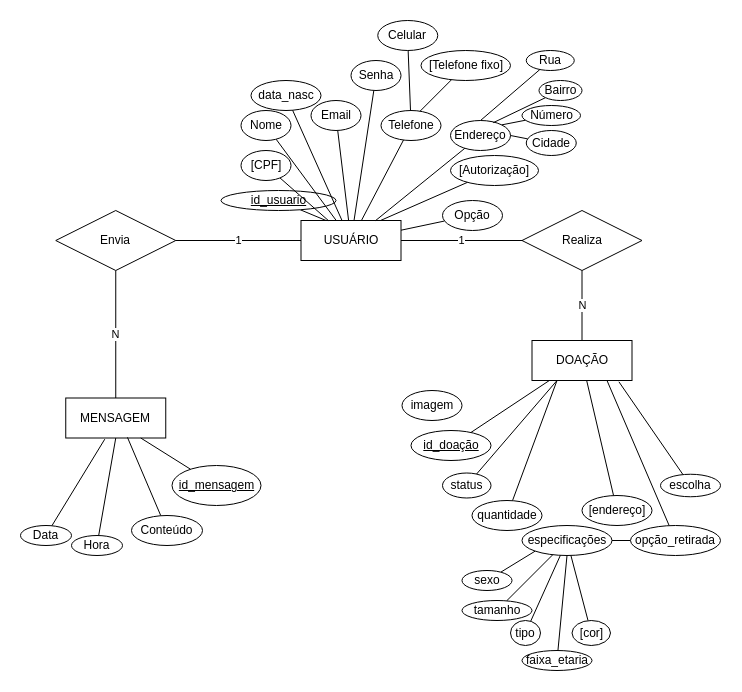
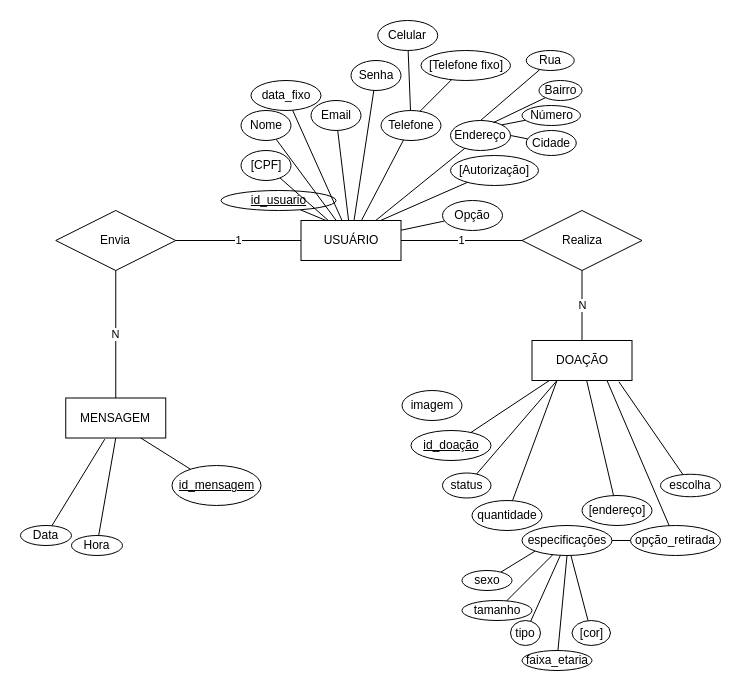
  <mxCell id="0" />
  <mxCell id="1" parent="0" />
  <mxCell id="2" value="USUÁRIO" style="whiteSpace=wrap;html=1;align=center;" parent="1" vertex="1"><mxGeometry x="300.5" y="220" width="100" height="40" as="geometry" /></mxCell>
  <mxCell id="3" style="rounded=0;orthogonalLoop=1;jettySize=auto;html=1;entryX=0.25;entryY=0;entryDx=0;entryDy=0;endArrow=none;endFill=0;" parent="1" source="4" target="2" edge="1"><mxGeometry relative="1" as="geometry" /></mxCell>
  <mxCell id="4" value="id_usuario" style="ellipse;whiteSpace=wrap;html=1;align=center;fontStyle=4;" parent="1" vertex="1"><mxGeometry x="220.5" y="190" width="115" height="20" as="geometry" /></mxCell>
  <mxCell id="5" style="edgeStyle=none;rounded=0;orthogonalLoop=1;jettySize=auto;html=1;endArrow=none;endFill=0;" parent="1" source="6" target="2" edge="1"><mxGeometry relative="1" as="geometry" /></mxCell>
  <mxCell id="6" value="[CPF]" style="ellipse;whiteSpace=wrap;html=1;align=center;" parent="1" vertex="1"><mxGeometry x="240.5" y="150" width="50" height="30" as="geometry" /></mxCell>
  <mxCell id="7" style="edgeStyle=none;rounded=0;orthogonalLoop=1;jettySize=auto;html=1;endArrow=none;endFill=0;" parent="1" source="8" target="2" edge="1"><mxGeometry relative="1" as="geometry" /></mxCell>
  <mxCell id="8" value="Nome" style="ellipse;whiteSpace=wrap;html=1;align=center;" parent="1" vertex="1"><mxGeometry x="240.5" y="110" width="50" height="30" as="geometry" /></mxCell>
  <mxCell id="9" style="edgeStyle=none;rounded=0;orthogonalLoop=1;jettySize=auto;html=1;endArrow=none;endFill=0;" parent="1" source="10" target="2" edge="1"><mxGeometry relative="1" as="geometry" /></mxCell>
- <mxCell id="10" value="data_nasc" style="ellipse;whiteSpace=wrap;html=1;align=center;" parent="1" vertex="1"><mxGeometry x="250.5" y="80" width="70" height="30" as="geometry" /></mxCell>
+ <mxCell id="10" value="data_fixo" style="ellipse;whiteSpace=wrap;html=1;align=center;" parent="1" vertex="1"><mxGeometry x="250.5" y="80" width="70" height="30" as="geometry" /></mxCell>
  <mxCell id="11" style="edgeStyle=none;rounded=0;orthogonalLoop=1;jettySize=auto;html=1;endArrow=none;endFill=0;" parent="1" source="12" target="2" edge="1"><mxGeometry relative="1" as="geometry" /></mxCell>
  <mxCell id="12" value="Email" style="ellipse;whiteSpace=wrap;html=1;align=center;" parent="1" vertex="1"><mxGeometry x="310.5" y="100" width="50" height="30" as="geometry" /></mxCell>
  <mxCell id="13" style="edgeStyle=none;rounded=0;orthogonalLoop=1;jettySize=auto;html=1;endArrow=none;endFill=0;" parent="1" source="14" target="2" edge="1"><mxGeometry relative="1" as="geometry" /></mxCell>
  <mxCell id="14" value="Senha" style="ellipse;whiteSpace=wrap;html=1;align=center;" parent="1" vertex="1"><mxGeometry x="350.5" y="60" width="50" height="30" as="geometry" /></mxCell>
  <mxCell id="15" style="edgeStyle=none;rounded=0;orthogonalLoop=1;jettySize=auto;html=1;endArrow=none;endFill=0;" parent="1" source="16" target="2" edge="1"><mxGeometry relative="1" as="geometry" /></mxCell>
  <mxCell id="16" value="Telefone" style="ellipse;whiteSpace=wrap;html=1;align=center;" parent="1" vertex="1"><mxGeometry x="380.5" y="110" width="60" height="30" as="geometry" /></mxCell>
  <mxCell id="17" style="edgeStyle=none;rounded=0;orthogonalLoop=1;jettySize=auto;html=1;endArrow=none;endFill=0;" parent="1" source="18" target="16" edge="1"><mxGeometry relative="1" as="geometry" /></mxCell>
  <mxCell id="18" value="Celular" style="ellipse;whiteSpace=wrap;html=1;align=center;" parent="1" vertex="1"><mxGeometry x="377.25" y="20" width="60" height="30" as="geometry" /></mxCell>
  <mxCell id="19" style="edgeStyle=none;rounded=0;orthogonalLoop=1;jettySize=auto;html=1;entryX=0.652;entryY=0.022;entryDx=0;entryDy=0;entryPerimeter=0;endArrow=none;endFill=0;" parent="1" source="20" target="16" edge="1"><mxGeometry relative="1" as="geometry" /></mxCell>
  <mxCell id="20" value="[Telefone fixo]" style="ellipse;whiteSpace=wrap;html=1;align=center;" parent="1" vertex="1"><mxGeometry x="420.5" y="50" width="89.5" height="30" as="geometry" /></mxCell>
  <mxCell id="21" style="edgeStyle=none;rounded=0;orthogonalLoop=1;jettySize=auto;html=1;endArrow=none;endFill=0;" parent="1" source="22" target="2" edge="1"><mxGeometry relative="1" as="geometry" /></mxCell>
  <mxCell id="22" value="Endereço" style="ellipse;whiteSpace=wrap;html=1;align=center;" parent="1" vertex="1"><mxGeometry x="450" y="120" width="60" height="30" as="geometry" /></mxCell>
  <mxCell id="23" style="edgeStyle=none;rounded=0;orthogonalLoop=1;jettySize=auto;html=1;endArrow=none;endFill=0;" parent="1" source="24" target="2" edge="1"><mxGeometry relative="1" as="geometry" /></mxCell>
  <mxCell id="24" value="Opção" style="ellipse;whiteSpace=wrap;html=1;align=center;" parent="1" vertex="1"><mxGeometry x="442" y="200" width="60" height="30" as="geometry" /></mxCell>
  <mxCell id="25" value="DOAÇÃO" style="whiteSpace=wrap;html=1;align=center;" parent="1" vertex="1"><mxGeometry x="531.5" y="340" width="100" height="40" as="geometry" /></mxCell>
  <mxCell id="26" value="1" style="edgeStyle=none;rounded=0;orthogonalLoop=1;jettySize=auto;html=1;entryX=1;entryY=0.5;entryDx=0;entryDy=0;endArrow=none;endFill=0;" parent="1" source="28" target="2" edge="1"><mxGeometry relative="1" as="geometry" /></mxCell>
  <mxCell id="27" value="N" style="edgeStyle=none;rounded=0;orthogonalLoop=1;jettySize=auto;html=1;entryX=0.5;entryY=0;entryDx=0;entryDy=0;endArrow=none;endFill=0;" parent="1" source="28" target="25" edge="1"><mxGeometry relative="1" as="geometry" /></mxCell>
  <mxCell id="28" value="Realiza" style="shape=rhombus;perimeter=rhombusPerimeter;whiteSpace=wrap;html=1;align=center;" parent="1" vertex="1"><mxGeometry x="521.5" y="210" width="120" height="60" as="geometry" /></mxCell>
  <mxCell id="29" value="N" style="rounded=0;orthogonalLoop=1;jettySize=auto;html=1;entryX=0.5;entryY=0;entryDx=0;entryDy=0;endArrow=none;endFill=0;" parent="1" source="31" target="53" edge="1"><mxGeometry relative="1" as="geometry" /></mxCell>
  <mxCell id="30" value="1" style="rounded=0;orthogonalLoop=1;jettySize=auto;html=1;endArrow=none;endFill=0;" parent="1" source="31" target="2" edge="1"><mxGeometry relative="1" as="geometry" /></mxCell>
  <mxCell id="31" value="Envia" style="shape=rhombus;perimeter=rhombusPerimeter;whiteSpace=wrap;html=1;align=center;" parent="1" vertex="1"><mxGeometry x="55.25" y="210" width="120" height="60" as="geometry" /></mxCell>
  <mxCell id="32" value="imagem" style="ellipse;whiteSpace=wrap;html=1;align=center;" parent="1" vertex="1"><mxGeometry x="401.5" y="390" width="60" height="30" as="geometry" /></mxCell>
  <mxCell id="33" style="edgeStyle=none;rounded=0;orthogonalLoop=1;jettySize=auto;html=1;entryX=0.171;entryY=1.004;entryDx=0;entryDy=0;entryPerimeter=0;endArrow=none;endFill=0;" parent="1" source="34" target="25" edge="1"><mxGeometry relative="1" as="geometry" /></mxCell>
  <mxCell id="34" value="id_doação" style="ellipse;whiteSpace=wrap;html=1;align=center;fontStyle=4;" parent="1" vertex="1"><mxGeometry x="410.5" y="430" width="80" height="30" as="geometry" /></mxCell>
  <mxCell id="35" style="edgeStyle=none;rounded=0;orthogonalLoop=1;jettySize=auto;html=1;endArrow=none;endFill=0;" parent="1" source="36" target="42" edge="1"><mxGeometry relative="1" as="geometry" /></mxCell>
  <mxCell id="36" value="especificações" style="ellipse;whiteSpace=wrap;html=1;align=center;" parent="1" vertex="1"><mxGeometry x="521.5" y="525" width="90" height="30" as="geometry" /></mxCell>
  <mxCell id="37" style="edgeStyle=none;rounded=0;orthogonalLoop=1;jettySize=auto;html=1;entryX=0.25;entryY=1;entryDx=0;entryDy=0;endArrow=none;endFill=0;" parent="1" source="38" target="25" edge="1"><mxGeometry relative="1" as="geometry" /></mxCell>
  <mxCell id="38" value="quantidade" style="ellipse;whiteSpace=wrap;html=1;align=center;" parent="1" vertex="1"><mxGeometry x="471.5" y="500" width="70" height="30" as="geometry" /></mxCell>
  <mxCell id="39" style="edgeStyle=none;rounded=0;orthogonalLoop=1;jettySize=auto;html=1;endArrow=none;endFill=0;" parent="1" source="40" target="25" edge="1"><mxGeometry relative="1" as="geometry" /></mxCell>
  <mxCell id="40" value="[endereço]" style="ellipse;whiteSpace=wrap;html=1;align=center;" parent="1" vertex="1"><mxGeometry x="581.5" y="495" width="70" height="30" as="geometry" /></mxCell>
  <mxCell id="41" style="edgeStyle=none;rounded=0;orthogonalLoop=1;jettySize=auto;html=1;entryX=0.75;entryY=1;entryDx=0;entryDy=0;endArrow=none;endFill=0;" parent="1" source="42" target="25" edge="1"><mxGeometry relative="1" as="geometry" /></mxCell>
  <mxCell id="42" value="opção_retirada" style="ellipse;whiteSpace=wrap;html=1;align=center;" parent="1" vertex="1"><mxGeometry x="630" y="525" width="90" height="30" as="geometry" /></mxCell>
  <mxCell id="43" style="edgeStyle=none;rounded=0;orthogonalLoop=1;jettySize=auto;html=1;entryX=0;entryY=1;entryDx=0;entryDy=0;endArrow=none;endFill=0;" parent="1" source="44" target="36" edge="1"><mxGeometry relative="1" as="geometry" /></mxCell>
  <mxCell id="44" value="sexo" style="ellipse;whiteSpace=wrap;html=1;align=center;" parent="1" vertex="1"><mxGeometry x="461.5" y="570" width="50" height="20" as="geometry" /></mxCell>
  <mxCell id="45" style="edgeStyle=none;rounded=0;orthogonalLoop=1;jettySize=auto;html=1;endArrow=none;endFill=0;" parent="1" source="46" target="36" edge="1"><mxGeometry relative="1" as="geometry" /></mxCell>
  <mxCell id="46" value="tamanho" style="ellipse;whiteSpace=wrap;html=1;align=center;" parent="1" vertex="1"><mxGeometry x="461.5" y="600" width="70" height="20" as="geometry" /></mxCell>
  <mxCell id="47" style="edgeStyle=none;rounded=0;orthogonalLoop=1;jettySize=auto;html=1;entryX=0.5;entryY=1;entryDx=0;entryDy=0;endArrow=none;endFill=0;" parent="1" source="48" target="36" edge="1"><mxGeometry relative="1" as="geometry" /></mxCell>
  <mxCell id="48" value="faixa_etaria" style="ellipse;whiteSpace=wrap;html=1;align=center;" parent="1" vertex="1"><mxGeometry x="521.5" y="650" width="70" height="20" as="geometry" /></mxCell>
  <mxCell id="49" style="edgeStyle=none;rounded=0;orthogonalLoop=1;jettySize=auto;html=1;endArrow=none;endFill=0;" parent="1" source="50" target="36" edge="1"><mxGeometry relative="1" as="geometry" /></mxCell>
  <mxCell id="50" value="tipo" style="ellipse;whiteSpace=wrap;html=1;align=center;" parent="1" vertex="1"><mxGeometry x="510" y="620" width="30" height="25" as="geometry" /></mxCell>
  <mxCell id="51" style="edgeStyle=none;rounded=0;orthogonalLoop=1;jettySize=auto;html=1;endArrow=none;endFill=0;" parent="1" source="52" target="36" edge="1"><mxGeometry relative="1" as="geometry" /></mxCell>
  <mxCell id="52" value="[cor]" style="ellipse;whiteSpace=wrap;html=1;align=center;" parent="1" vertex="1"><mxGeometry x="571.5" y="620" width="38.5" height="25" as="geometry" /></mxCell>
  <mxCell id="53" value="MENSAGEM" style="whiteSpace=wrap;html=1;align=center;" parent="1" vertex="1"><mxGeometry x="65.25" y="397.5" width="100" height="40" as="geometry" /></mxCell>
  <mxCell id="54" style="edgeStyle=none;rounded=0;orthogonalLoop=1;jettySize=auto;html=1;entryX=0.39;entryY=1.03;entryDx=0;entryDy=0;entryPerimeter=0;endArrow=none;endFill=0;" parent="1" source="55" target="53" edge="1"><mxGeometry relative="1" as="geometry" /></mxCell>
  <mxCell id="55" value="Data" style="ellipse;whiteSpace=wrap;html=1;align=center;" parent="1" vertex="1"><mxGeometry x="20" y="525" width="51" height="20" as="geometry" /></mxCell>
  <mxCell id="56" style="edgeStyle=none;rounded=0;orthogonalLoop=1;jettySize=auto;html=1;entryX=0.5;entryY=1;entryDx=0;entryDy=0;endArrow=none;endFill=0;" parent="1" source="57" target="53" edge="1"><mxGeometry relative="1" as="geometry" /></mxCell>
  <mxCell id="57" value="Hora" style="ellipse;whiteSpace=wrap;html=1;align=center;" parent="1" vertex="1"><mxGeometry x="71" y="535" width="51" height="20" as="geometry" /></mxCell>
- <mxCell id="58" style="edgeStyle=none;rounded=0;orthogonalLoop=1;jettySize=auto;html=1;entryX=0.617;entryY=0.984;entryDx=0;entryDy=0;entryPerimeter=0;endArrow=none;endFill=0;" parent="1" source="59" target="53" edge="1"><mxGeometry relative="1" as="geometry" /></mxCell>
- <mxCell id="59" value="Conteúdo" style="ellipse;whiteSpace=wrap;html=1;align=center;" parent="1" vertex="1"><mxGeometry x="131" y="515" width="71" height="30" as="geometry" /></mxCell>
  <mxCell id="60" style="rounded=0;orthogonalLoop=1;jettySize=auto;html=1;entryX=0.75;entryY=1;entryDx=0;entryDy=0;startArrow=none;startFill=0;endArrow=none;endFill=0;" parent="1" source="61" target="53" edge="1"><mxGeometry relative="1" as="geometry" /></mxCell>
  <mxCell id="61" value="id_mensagem" style="ellipse;whiteSpace=wrap;html=1;align=center;fontStyle=4;" parent="1" vertex="1"><mxGeometry x="171.5" y="465" width="89" height="40" as="geometry" /></mxCell>
  <mxCell id="62" style="edgeStyle=orthogonalEdgeStyle;rounded=0;orthogonalLoop=1;jettySize=auto;html=1;exitX=0.5;exitY=1;exitDx=0;exitDy=0;" parent="1" source="18" target="18" edge="1"><mxGeometry relative="1" as="geometry" /></mxCell>
  <mxCell id="63" style="rounded=0;orthogonalLoop=1;jettySize=auto;html=1;entryX=0.25;entryY=1;entryDx=0;entryDy=0;endArrow=none;endFill=0;elbow=vertical;" parent="1" source="64" target="25" edge="1"><mxGeometry relative="1" as="geometry" /></mxCell>
  <mxCell id="64" value="status" style="ellipse;whiteSpace=wrap;html=1;align=center;" parent="1" vertex="1"><mxGeometry x="442" y="472.5" width="48.5" height="25" as="geometry" /></mxCell>
  <mxCell id="65" style="edgeStyle=none;rounded=0;orthogonalLoop=1;jettySize=auto;html=1;entryX=0.869;entryY=1.032;entryDx=0;entryDy=0;entryPerimeter=0;endArrow=none;endFill=0;" parent="1" source="66" target="25" edge="1"><mxGeometry relative="1" as="geometry" /></mxCell>
  <mxCell id="66" value="escolha" style="ellipse;whiteSpace=wrap;html=1;align=center;" parent="1" vertex="1"><mxGeometry x="660" y="473.75" width="60" height="22.5" as="geometry" /></mxCell>
  <mxCell id="67" style="edgeStyle=none;rounded=0;orthogonalLoop=1;jettySize=auto;html=1;entryX=0.5;entryY=0;entryDx=0;entryDy=0;endArrow=none;endFill=0;" parent="1" source="68" target="22" edge="1"><mxGeometry relative="1" as="geometry" /></mxCell>
  <mxCell id="68" value="Rua" style="ellipse;whiteSpace=wrap;html=1;align=center;" parent="1" vertex="1"><mxGeometry x="525.75" y="50" width="48" height="20" as="geometry" /></mxCell>
  <mxCell id="69" style="edgeStyle=none;rounded=0;orthogonalLoop=1;jettySize=auto;html=1;entryX=0.712;entryY=0.073;entryDx=0;entryDy=0;endArrow=none;endFill=0;entryPerimeter=0;" parent="1" source="70" target="22" edge="1"><mxGeometry relative="1" as="geometry" /></mxCell>
  <mxCell id="70" value="Bairro" style="ellipse;whiteSpace=wrap;html=1;align=center;" parent="1" vertex="1"><mxGeometry x="538.5" y="80" width="43" height="20" as="geometry" /></mxCell>
  <mxCell id="71" style="edgeStyle=none;rounded=0;orthogonalLoop=1;jettySize=auto;html=1;entryX=1;entryY=0;entryDx=0;entryDy=0;endArrow=none;endFill=0;" parent="1" source="72" target="22" edge="1"><mxGeometry relative="1" as="geometry" /></mxCell>
  <mxCell id="72" value="Número" style="ellipse;whiteSpace=wrap;html=1;align=center;" parent="1" vertex="1"><mxGeometry x="521.5" y="105" width="58.5" height="20" as="geometry" /></mxCell>
  <mxCell id="73" style="edgeStyle=none;rounded=0;orthogonalLoop=1;jettySize=auto;html=1;entryX=1;entryY=0.5;entryDx=0;entryDy=0;endArrow=none;endFill=0;" parent="1" source="74" target="22" edge="1"><mxGeometry relative="1" as="geometry" /></mxCell>
  <mxCell id="74" value="Cidade" style="ellipse;whiteSpace=wrap;html=1;align=center;" parent="1" vertex="1"><mxGeometry x="525.75" y="130" width="50" height="25" as="geometry" /></mxCell>
  <mxCell id="75" style="edgeStyle=none;rounded=0;orthogonalLoop=1;jettySize=auto;html=1;endArrow=none;endFill=0;" edge="1" parent="1" source="76"><mxGeometry relative="1" as="geometry"><mxPoint x="380" y="220" as="targetPoint" /></mxGeometry></mxCell>
  <mxCell id="76" value="[Autorização]" style="ellipse;whiteSpace=wrap;html=1;align=center;" vertex="1" parent="1"><mxGeometry x="450" y="155" width="88" height="30" as="geometry" /></mxCell>
